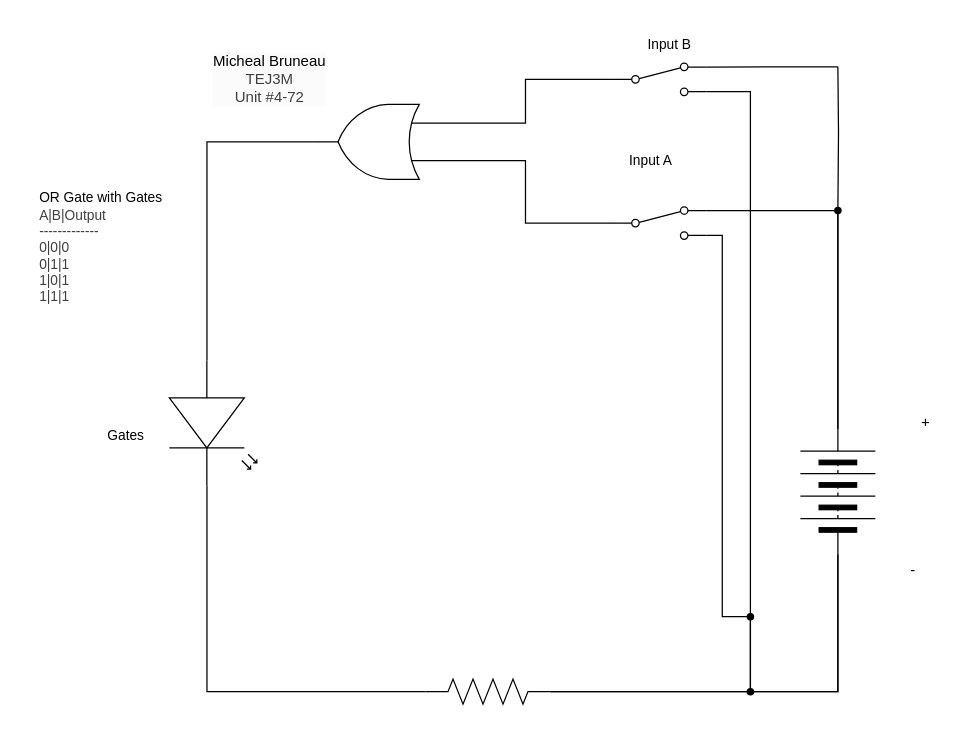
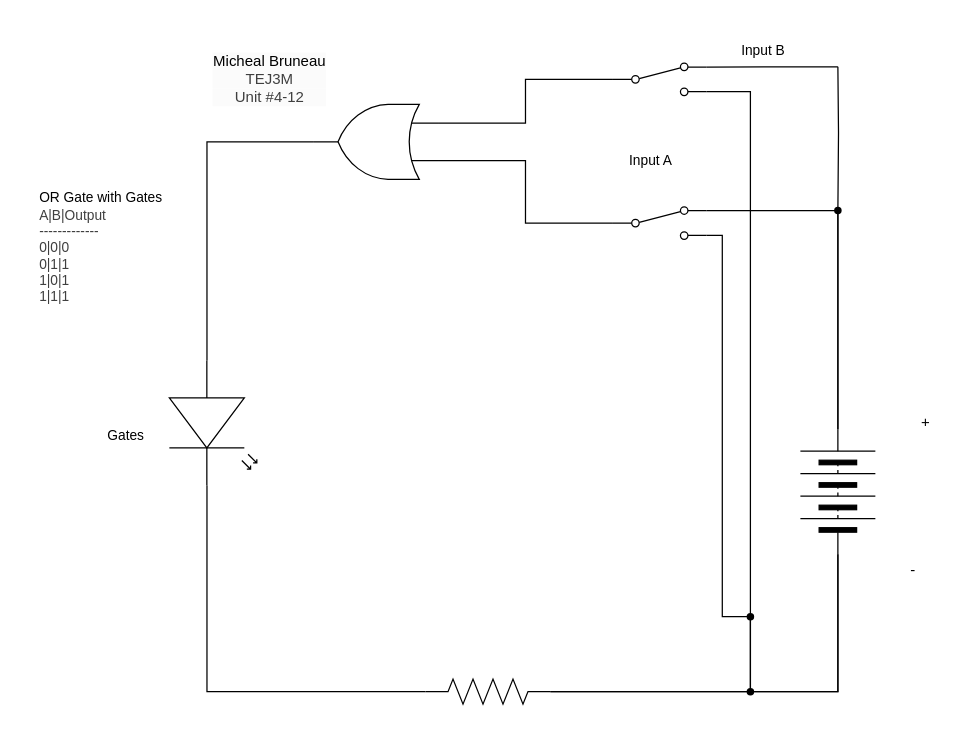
  <mxCell id="0" />
  <mxCell id="1" parent="0" />
- <mxCell id="2" value="&lt;span style=&quot;scrollbar-color: rgb(226, 226, 226) rgb(251, 251, 251); background-color: rgb(251, 251, 251); color: rgb(0, 0, 0);&quot;&gt;Micheal Bruneau&lt;/span&gt;&lt;div style=&quot;scrollbar-color: rgb(226, 226, 226) rgb(251, 251, 251); background-color: rgb(251, 251, 251); color: rgb(63, 63, 63);&quot;&gt;TEJ3M&lt;/div&gt;&lt;div style=&quot;scrollbar-color: rgb(226, 226, 226) rgb(251, 251, 251); background-color: rgb(251, 251, 251); color: rgb(63, 63, 63);&quot;&gt;Unit #4-72&lt;/div&gt;" style="text;html=1;align=center;verticalAlign=middle;resizable=0;points=[];autosize=1;strokeColor=none;fillColor=none;" vertex="1" parent="1"><mxGeometry x="160" y="33" width="110" height="60" as="geometry" /></mxCell>
+ <mxCell id="2" value="&lt;span style=&quot;scrollbar-color: rgb(226, 226, 226) rgb(251, 251, 251); background-color: rgb(251, 251, 251); color: rgb(0, 0, 0);&quot;&gt;Micheal Bruneau&lt;/span&gt;&lt;div style=&quot;scrollbar-color: rgb(226, 226, 226) rgb(251, 251, 251); background-color: rgb(251, 251, 251); color: rgb(63, 63, 63);&quot;&gt;TEJ3M&lt;/div&gt;&lt;div style=&quot;scrollbar-color: rgb(226, 226, 226) rgb(251, 251, 251); background-color: rgb(251, 251, 251); color: rgb(63, 63, 63);&quot;&gt;Unit #4-12&lt;/div&gt;" style="text;html=1;align=center;verticalAlign=middle;resizable=0;points=[];autosize=1;strokeColor=none;fillColor=none;" vertex="1" parent="1"><mxGeometry x="160" y="33" width="110" height="60" as="geometry" /></mxCell>
  <mxCell id="3" style="edgeStyle=orthogonalEdgeStyle;shape=connector;rounded=0;html=1;exitX=0;exitY=0.5;exitDx=0;exitDy=0;entryX=1;entryY=0.88;entryDx=0;entryDy=0;strokeColor=default;align=center;verticalAlign=middle;fontFamily=Helvetica;fontSize=11;fontColor=default;labelBackgroundColor=default;endArrow=none;endFill=0;" edge="1" parent="1" source="4" target="17"><mxGeometry relative="1" as="geometry"><Array as="points"><mxPoint x="670" y="553" /><mxPoint x="600" y="553" /><mxPoint x="600" y="73" /></Array></mxGeometry></mxCell>
  <mxCell id="4" value="" style="pointerEvents=1;verticalLabelPosition=bottom;shadow=0;dashed=0;align=center;html=1;verticalAlign=top;shape=mxgraph.electrical.miscellaneous.batteryStack;rotation=-90;" vertex="1" parent="1"><mxGeometry x="620" y="363" width="100" height="60" as="geometry" /></mxCell>
  <mxCell id="5" value="+" style="text;html=1;align=center;verticalAlign=middle;resizable=0;points=[];autosize=1;strokeColor=none;fillColor=none;" vertex="1" parent="1"><mxGeometry x="725" y="323" width="30" height="30" as="geometry" /></mxCell>
  <mxCell id="6" value="-" style="text;html=1;align=center;verticalAlign=middle;resizable=0;points=[];autosize=1;strokeColor=none;fillColor=none;" vertex="1" parent="1"><mxGeometry x="715" y="441" width="30" height="30" as="geometry" /></mxCell>
  <mxCell id="7" style="edgeStyle=orthogonalEdgeStyle;shape=connector;curved=0;rounded=0;html=1;exitDx=0;exitDy=0;exitPerimeter=0;entryX=0;entryY=0.5;entryDx=0;entryDy=0;strokeColor=default;align=center;verticalAlign=middle;fontFamily=Helvetica;fontSize=11;fontColor=default;labelBackgroundColor=default;endArrow=none;endFill=0;" edge="1" parent="1" source="11" target="4"><mxGeometry relative="1" as="geometry" /></mxCell>
  <mxCell id="8" style="edgeStyle=orthogonalEdgeStyle;shape=connector;curved=0;rounded=0;html=1;exitDx=0;exitDy=0;exitPerimeter=0;strokeColor=default;align=center;verticalAlign=middle;fontFamily=Helvetica;fontSize=11;fontColor=default;labelBackgroundColor=default;endArrow=none;endFill=0;entryX=1;entryY=0.88;entryDx=0;entryDy=0;" edge="1" parent="1" source="19" target="15"><mxGeometry relative="1" as="geometry"><mxPoint x="580" y="273" as="targetPoint" /><Array as="points" /></mxGeometry></mxCell>
  <mxCell id="9" value="" style="pointerEvents=1;verticalLabelPosition=bottom;shadow=0;dashed=0;align=center;html=1;verticalAlign=top;shape=mxgraph.electrical.resistors.resistor_2;fontFamily=Helvetica;fontSize=11;fontColor=default;labelBackgroundColor=default;" vertex="1" parent="1"><mxGeometry x="340" y="543" width="100" height="20" as="geometry" /></mxCell>
  <mxCell id="10" value="" style="edgeStyle=orthogonalEdgeStyle;shape=connector;curved=0;rounded=0;html=1;exitX=1;exitY=0.5;exitDx=0;exitDy=0;exitPerimeter=0;entryDx=0;entryDy=0;strokeColor=default;align=center;verticalAlign=middle;fontFamily=Helvetica;fontSize=11;fontColor=default;labelBackgroundColor=default;endArrow=none;endFill=0;" edge="1" parent="1" source="9" target="11"><mxGeometry relative="1" as="geometry"><mxPoint x="440" y="553" as="sourcePoint" /><mxPoint x="670" y="443" as="targetPoint" /></mxGeometry></mxCell>
  <mxCell id="11" value="" style="shape=waypoint;sketch=0;fillStyle=solid;size=6;pointerEvents=1;points=[];fillColor=none;resizable=0;rotatable=0;perimeter=centerPerimeter;snapToPoint=1;fontFamily=Helvetica;fontSize=11;fontColor=default;labelBackgroundColor=default;" vertex="1" parent="1"><mxGeometry x="590" y="543" width="20" height="20" as="geometry" /></mxCell>
  <mxCell id="12" value="Input A" style="text;html=1;align=center;verticalAlign=middle;resizable=0;points=[];autosize=1;strokeColor=none;fillColor=none;fontFamily=Helvetica;fontSize=11;fontColor=default;labelBackgroundColor=default;" vertex="1" parent="1"><mxGeometry x="490" y="113" width="60" height="30" as="geometry" /></mxCell>
  <mxCell id="13" value="Gates" style="text;html=1;align=center;verticalAlign=middle;resizable=0;points=[];autosize=1;strokeColor=none;fillColor=none;fontFamily=Helvetica;fontSize=11;fontColor=default;labelBackgroundColor=default;" vertex="1" parent="1"><mxGeometry x="70" y="333" width="60" height="30" as="geometry" /></mxCell>
  <mxCell id="14" style="edgeStyle=orthogonalEdgeStyle;shape=connector;rounded=0;html=1;exitX=1;exitY=0.12;exitDx=0;exitDy=0;entryX=1;entryY=0.5;entryDx=0;entryDy=0;strokeColor=default;align=center;verticalAlign=middle;fontFamily=Helvetica;fontSize=11;fontColor=default;labelBackgroundColor=default;endArrow=none;endFill=0;" edge="1" parent="1" source="15" target="4"><mxGeometry relative="1" as="geometry" /></mxCell>
  <mxCell id="15" value="" style="html=1;shape=mxgraph.electrical.electro-mechanical.twoWaySwitch;aspect=fixed;elSwitchState=2;" vertex="1" parent="1"><mxGeometry x="490" y="165" width="75" height="26" as="geometry" /></mxCell>
- <mxCell id="16" value="Input B" style="text;html=1;align=center;verticalAlign=middle;resizable=0;points=[];autosize=1;strokeColor=none;fillColor=none;fontFamily=Helvetica;fontSize=11;fontColor=default;labelBackgroundColor=default;" vertex="1" parent="1"><mxGeometry x="505" y="20" width="60" height="30" as="geometry" /></mxCell>
+ <mxCell id="16" value="Input B" style="text;html=1;align=center;verticalAlign=middle;resizable=0;points=[];autosize=1;strokeColor=none;fillColor=none;fontFamily=Helvetica;fontSize=11;fontColor=default;labelBackgroundColor=default;" vertex="1" parent="1"><mxGeometry x="580" y="25" width="60" height="30" as="geometry" /></mxCell>
  <mxCell id="17" value="" style="html=1;shape=mxgraph.electrical.electro-mechanical.twoWaySwitch;aspect=fixed;elSwitchState=2;" vertex="1" parent="1"><mxGeometry x="490" y="50" width="75" height="26" as="geometry" /></mxCell>
  <mxCell id="18" value="" style="edgeStyle=orthogonalEdgeStyle;shape=connector;curved=0;rounded=0;html=1;exitX=1;exitY=0.5;exitDx=0;exitDy=0;exitPerimeter=0;strokeColor=default;align=center;verticalAlign=middle;fontFamily=Helvetica;fontSize=11;fontColor=default;labelBackgroundColor=default;endArrow=none;endFill=0;entryDx=0;entryDy=0;" edge="1" parent="1" source="9" target="19"><mxGeometry relative="1" as="geometry"><mxPoint x="565" y="263" as="targetPoint" /><Array as="points"><mxPoint x="600" y="553" /></Array><mxPoint x="440" y="553" as="sourcePoint" /></mxGeometry></mxCell>
  <mxCell id="19" value="" style="shape=waypoint;sketch=0;fillStyle=solid;size=6;pointerEvents=1;points=[];fillColor=none;resizable=0;rotatable=0;perimeter=centerPerimeter;snapToPoint=1;fontFamily=Helvetica;fontSize=11;fontColor=default;labelBackgroundColor=default;" vertex="1" parent="1"><mxGeometry x="590" y="483" width="20" height="20" as="geometry" /></mxCell>
  <mxCell id="20" value="&lt;div style=&quot;scrollbar-color: rgb(226, 226, 226) rgb(251, 251, 251); font-size: 11px; text-align: left; color: rgb(63, 63, 63);&quot;&gt;&lt;font color=&quot;#000000&quot;&gt;&lt;span style=&quot;background-color: rgb(255, 255, 255);&quot;&gt;OR Gate with Gates&lt;/span&gt;&lt;/font&gt;&lt;/div&gt;&lt;div style=&quot;scrollbar-color: rgb(226, 226, 226) rgb(251, 251, 251); font-size: 11px; text-align: left; color: rgb(63, 63, 63);&quot;&gt;&lt;span style=&quot;color: light-dark(rgb(63, 63, 63), rgb(183, 183, 183));&quot;&gt;A|B|Output&lt;/span&gt;&lt;/div&gt;&lt;div style=&quot;color: rgb(63, 63, 63); scrollbar-color: rgb(226, 226, 226) rgb(251, 251, 251); font-size: 11px; text-align: left;&quot;&gt;-------------&lt;/div&gt;&lt;div style=&quot;color: rgb(63, 63, 63); scrollbar-color: rgb(226, 226, 226) rgb(251, 251, 251); font-size: 11px; text-align: left;&quot;&gt;0|0|0&lt;/div&gt;&lt;div style=&quot;color: rgb(63, 63, 63); scrollbar-color: rgb(226, 226, 226) rgb(251, 251, 251); font-size: 11px; text-align: left;&quot;&gt;0|1|1&lt;/div&gt;&lt;div style=&quot;color: rgb(63, 63, 63); scrollbar-color: rgb(226, 226, 226) rgb(251, 251, 251); font-size: 11px; text-align: left;&quot;&gt;1|0|1&lt;/div&gt;&lt;div style=&quot;color: rgb(63, 63, 63); scrollbar-color: rgb(226, 226, 226) rgb(251, 251, 251); font-size: 11px; text-align: left;&quot;&gt;1|1|1&lt;/div&gt;" style="text;html=1;align=center;verticalAlign=middle;resizable=0;points=[];autosize=1;strokeColor=none;fillColor=none;" vertex="1" parent="1"><mxGeometry x="20" y="143" width="120" height="110" as="geometry" /></mxCell>
  <mxCell id="21" value="" style="edgeStyle=orthogonalEdgeStyle;shape=connector;rounded=0;html=1;exitDx=0;exitDy=0;entryDx=0;entryDy=0;entryPerimeter=0;strokeColor=default;align=center;verticalAlign=middle;fontFamily=Helvetica;fontSize=11;fontColor=default;labelBackgroundColor=default;endArrow=none;endFill=0;" edge="1" parent="1" target="22"><mxGeometry relative="1" as="geometry"><mxPoint x="670" y="53" as="sourcePoint" /><mxPoint x="670" y="218" as="targetPoint" /></mxGeometry></mxCell>
  <mxCell id="22" value="" style="shape=waypoint;sketch=0;fillStyle=solid;size=6;pointerEvents=1;points=[];fillColor=none;resizable=0;rotatable=0;perimeter=centerPerimeter;snapToPoint=1;fontFamily=Helvetica;fontSize=11;fontColor=default;labelBackgroundColor=default;" vertex="1" parent="1"><mxGeometry x="660" y="158" width="20" height="20" as="geometry" /></mxCell>
  <mxCell id="23" value="" style="edgeStyle=orthogonalEdgeStyle;shape=connector;rounded=0;html=1;exitX=1;exitY=0.12;exitDx=0;exitDy=0;entryDx=0;entryDy=0;entryPerimeter=0;strokeColor=default;align=center;verticalAlign=middle;fontFamily=Helvetica;fontSize=11;fontColor=default;labelBackgroundColor=default;endArrow=none;endFill=0;" edge="1" parent="1" source="17"><mxGeometry relative="1" as="geometry"><mxPoint x="565" y="53" as="sourcePoint" /><mxPoint x="670" y="53" as="targetPoint" /></mxGeometry></mxCell>
  <mxCell id="24" style="edgeStyle=orthogonalEdgeStyle;shape=connector;rounded=0;html=1;exitX=1;exitY=0.5;exitDx=0;exitDy=0;strokeColor=default;align=center;verticalAlign=middle;fontFamily=Helvetica;fontSize=11;fontColor=default;labelBackgroundColor=default;endArrow=none;endFill=0;" edge="1" parent="1" source="4" target="22"><mxGeometry relative="1" as="geometry"><mxPoint x="669.9" y="318" as="targetPoint" /><Array as="points"><mxPoint x="670" y="253" /><mxPoint x="670" y="253" /></Array></mxGeometry></mxCell>
  <mxCell id="25" style="edgeStyle=orthogonalEdgeStyle;shape=connector;rounded=0;html=1;exitX=0;exitY=0.25;exitDx=0;exitDy=0;exitPerimeter=0;entryX=0;entryY=0.5;entryDx=0;entryDy=0;strokeColor=default;align=center;verticalAlign=middle;fontFamily=Helvetica;fontSize=11;fontColor=default;labelBackgroundColor=default;endArrow=none;endFill=0;" edge="1" parent="1" source="26" target="15"><mxGeometry relative="1" as="geometry" /></mxCell>
  <mxCell id="26" value="" style="verticalLabelPosition=bottom;shadow=0;dashed=0;align=center;html=1;verticalAlign=top;shape=mxgraph.electrical.logic_gates.logic_gate;operation=or;rotation=-180;" vertex="1" parent="1"><mxGeometry x="250" y="83" width="100" height="60" as="geometry" /></mxCell>
  <mxCell id="27" style="edgeStyle=orthogonalEdgeStyle;html=1;exitX=0;exitY=0.5;exitDx=0;exitDy=0;entryX=0;entryY=0.75;entryDx=0;entryDy=0;entryPerimeter=0;endArrow=none;endFill=0;rounded=0;" edge="1" parent="1" source="17" target="26"><mxGeometry relative="1" as="geometry" /></mxCell>
  <mxCell id="28" value="" style="verticalLabelPosition=bottom;shadow=0;dashed=0;align=center;html=1;verticalAlign=top;shape=mxgraph.electrical.opto_electronics.led_2;pointerEvents=1;fontFamily=Helvetica;fontSize=11;fontColor=default;labelBackgroundColor=default;rotation=90;" vertex="1" parent="1"><mxGeometry x="120" y="303" width="100" height="70" as="geometry" /></mxCell>
  <mxCell id="29" style="edgeStyle=orthogonalEdgeStyle;shape=connector;rounded=0;html=1;exitX=1;exitY=0.5;exitDx=0;exitDy=0;exitPerimeter=0;entryX=0;entryY=0.57;entryDx=0;entryDy=0;entryPerimeter=0;strokeColor=default;align=center;verticalAlign=middle;fontFamily=Helvetica;fontSize=11;fontColor=default;labelBackgroundColor=default;endArrow=none;endFill=0;" edge="1" parent="1" source="26" target="28"><mxGeometry relative="1" as="geometry" /></mxCell>
  <mxCell id="30" style="edgeStyle=orthogonalEdgeStyle;shape=connector;rounded=0;html=1;exitX=1;exitY=0.57;exitDx=0;exitDy=0;exitPerimeter=0;entryX=0;entryY=0.5;entryDx=0;entryDy=0;entryPerimeter=0;strokeColor=default;align=center;verticalAlign=middle;fontFamily=Helvetica;fontSize=11;fontColor=default;labelBackgroundColor=default;endArrow=none;endFill=0;" edge="1" parent="1" source="28" target="9"><mxGeometry relative="1" as="geometry" /></mxCell>
